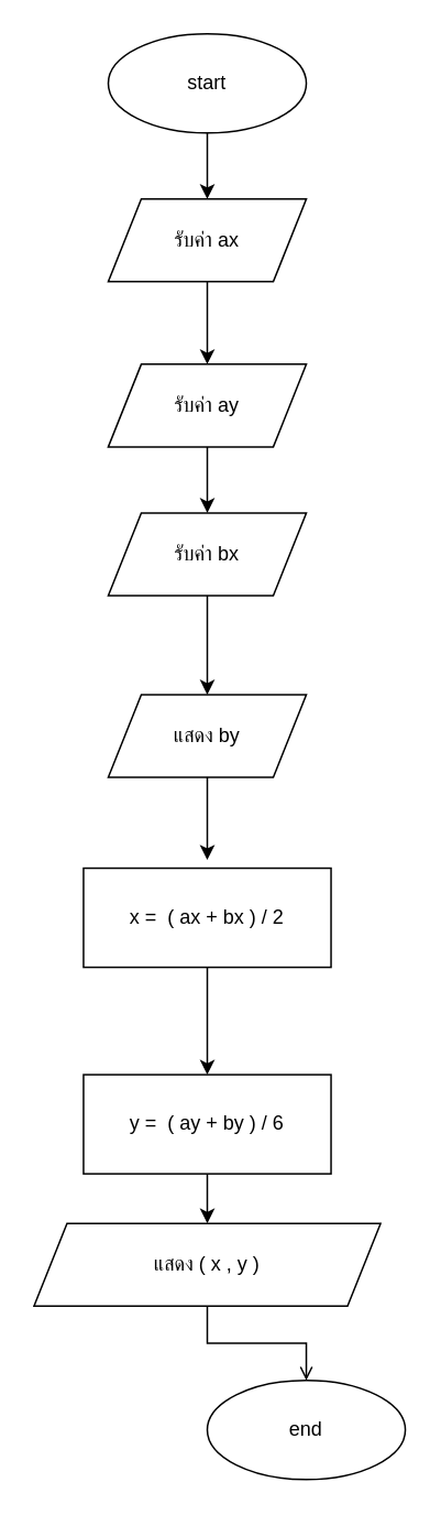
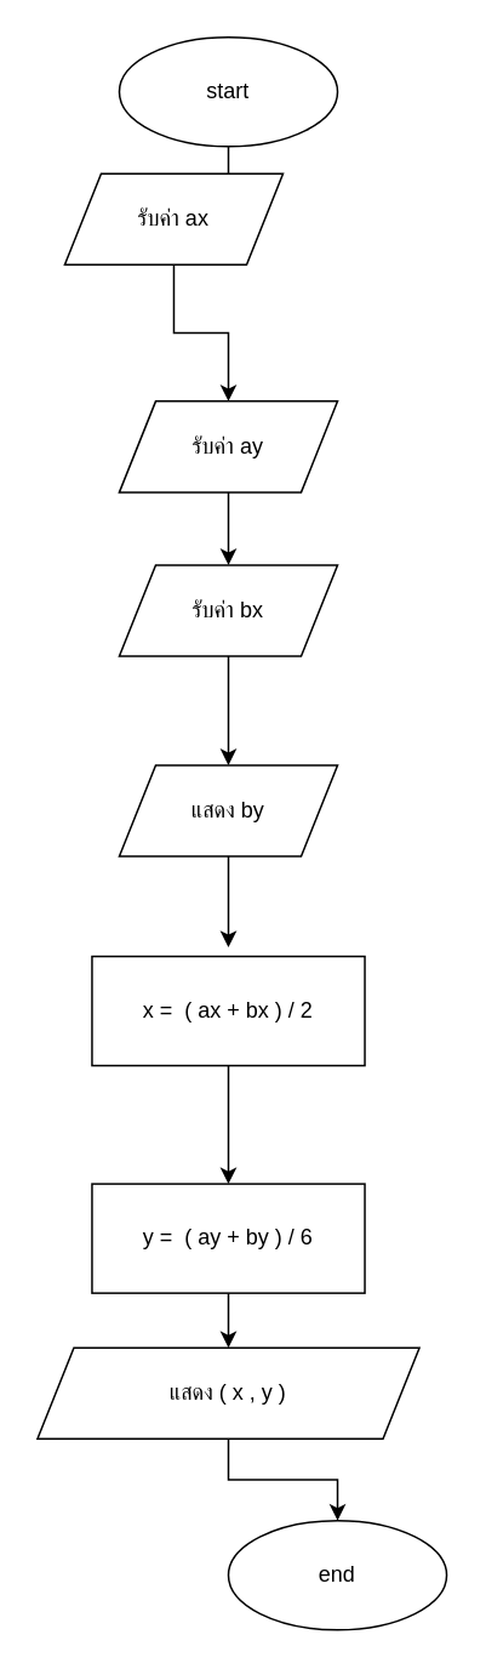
  <mxCell id="0" />
  <mxCell id="1" parent="0" />
  <mxCell id="2" value="" style="edgeStyle=orthogonalEdgeStyle;rounded=0;orthogonalLoop=1;jettySize=auto;html=1;" edge="1" parent="1" source="3" target="5"><mxGeometry relative="1" as="geometry" /></mxCell>
  <mxCell id="3" value="start" style="ellipse;whiteSpace=wrap;html=1;aspect=fixed;" vertex="1" parent="1"><mxGeometry x="65" y="20" width="120" height="60" as="geometry" /></mxCell>
  <mxCell id="4" value="" style="edgeStyle=orthogonalEdgeStyle;rounded=0;orthogonalLoop=1;jettySize=auto;html=1;" edge="1" parent="1" source="5" target="7"><mxGeometry relative="1" as="geometry" /></mxCell>
- <mxCell id="5" value="รับค่า ax" style="shape=parallelogram;perimeter=parallelogramPerimeter;whiteSpace=wrap;html=1;fixedSize=1;" vertex="1" parent="1"><mxGeometry x="65" y="120" width="120" height="50" as="geometry" /></mxCell>
+ <mxCell id="5" value="รับค่า ax" style="shape=parallelogram;perimeter=parallelogramPerimeter;whiteSpace=wrap;html=1;fixedSize=1;" vertex="1" parent="1"><mxGeometry x="35" y="95" width="120" height="50" as="geometry" /></mxCell>
  <mxCell id="6" value="" style="edgeStyle=orthogonalEdgeStyle;rounded=0;orthogonalLoop=1;jettySize=auto;html=1;" edge="1" parent="1" source="7" target="9"><mxGeometry relative="1" as="geometry" /></mxCell>
  <mxCell id="7" value="รับค่า ay" style="shape=parallelogram;perimeter=parallelogramPerimeter;whiteSpace=wrap;html=1;fixedSize=1;" vertex="1" parent="1"><mxGeometry x="65" y="220" width="120" height="50" as="geometry" /></mxCell>
  <mxCell id="8" value="" style="edgeStyle=orthogonalEdgeStyle;rounded=0;orthogonalLoop=1;jettySize=auto;html=1;" edge="1" parent="1" source="9" target="11"><mxGeometry relative="1" as="geometry" /></mxCell>
  <mxCell id="9" value="รับค่า bx" style="shape=parallelogram;perimeter=parallelogramPerimeter;whiteSpace=wrap;html=1;fixedSize=1;" vertex="1" parent="1"><mxGeometry x="65" y="310" width="120" height="50" as="geometry" /></mxCell>
  <mxCell id="10" value="" style="edgeStyle=orthogonalEdgeStyle;rounded=0;orthogonalLoop=1;jettySize=auto;html=1;" edge="1" parent="1" source="11"><mxGeometry relative="1" as="geometry"><mxPoint x="125" y="520" as="targetPoint" /></mxGeometry></mxCell>
  <mxCell id="11" value="แสดง by" style="shape=parallelogram;perimeter=parallelogramPerimeter;whiteSpace=wrap;html=1;fixedSize=1;" vertex="1" parent="1"><mxGeometry x="65" y="420" width="120" height="50" as="geometry" /></mxCell>
  <mxCell id="12" value="" style="edgeStyle=orthogonalEdgeStyle;rounded=0;orthogonalLoop=1;jettySize=auto;html=1;" edge="1" parent="1" source="13" target="15"><mxGeometry relative="1" as="geometry" /></mxCell>
  <mxCell id="13" value="x =&amp;nbsp;&amp;nbsp;( ax + bx ) / 2" style="rounded=0;whiteSpace=wrap;html=1;" vertex="1" parent="1"><mxGeometry x="50" y="525" width="150" height="60" as="geometry" /></mxCell>
  <mxCell id="14" value="" style="edgeStyle=orthogonalEdgeStyle;rounded=0;orthogonalLoop=1;jettySize=auto;html=1;" edge="1" parent="1" source="15" target="17"><mxGeometry relative="1" as="geometry" /></mxCell>
  <mxCell id="15" value="y =&amp;nbsp;&amp;nbsp;( ay + by ) / 6" style="rounded=0;whiteSpace=wrap;html=1;" vertex="1" parent="1"><mxGeometry x="50" y="650" width="150" height="60" as="geometry" /></mxCell>
- <mxCell id="16" value="" style="edgeStyle=orthogonalEdgeStyle;rounded=0;orthogonalLoop=1;jettySize=auto;html=1;endArrow=open;" edge="1" parent="1" source="17" target="18"><mxGeometry relative="1" as="geometry" /></mxCell>
+ <mxCell id="16" value="" style="edgeStyle=orthogonalEdgeStyle;rounded=0;orthogonalLoop=1;jettySize=auto;html=1;" edge="1" parent="1" source="17" target="18"><mxGeometry relative="1" as="geometry" /></mxCell>
  <mxCell id="17" value="แสดง ( x , y )" style="shape=parallelogram;perimeter=parallelogramPerimeter;whiteSpace=wrap;html=1;fixedSize=1;" vertex="1" parent="1"><mxGeometry x="20" y="740" width="210" height="50" as="geometry" /></mxCell>
  <mxCell id="18" value="end" style="ellipse;whiteSpace=wrap;html=1;aspect=fixed;" vertex="1" parent="1"><mxGeometry x="125" y="835" width="120" height="60" as="geometry" /></mxCell>
